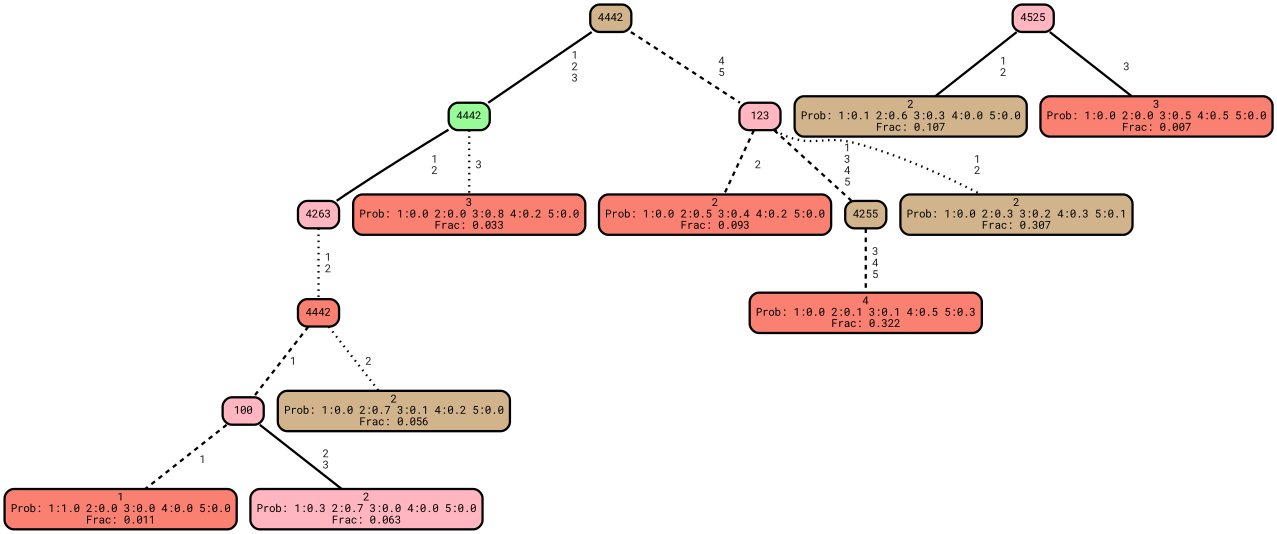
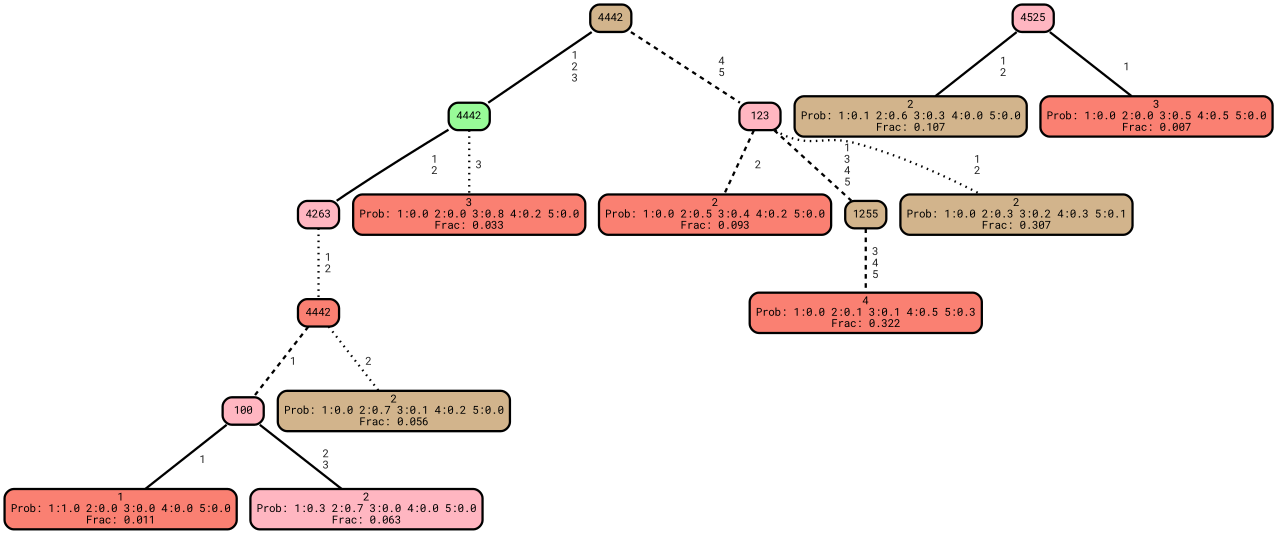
  graph {
    fontname="Roboto Mono"
    ranksep="0 equally"
    splines=straight
    node [color=black fillcolor=salmon fontcolor=black fontname="Roboto Mono" penwidth=3 shape=box style="filled, rounded"]
    edge [color=black fontcolor=grey14 fontname="Roboto Mono" fontweight=bold penwidth=3 style=solid]
    n1 [label="1\nProb: 1:1.0 2:0.0 3:0.0 4:0.0 5:0.0\nFrac: 0.011"]
    n2 [fillcolor=lightpink label=100]
    n3 [fillcolor=lightpink label="2\nProb: 1:0.3 2:0.7 3:0.0 4:0.0 5:0.0\nFrac: 0.063"]
    n4 [label=4442]
    n5 [fillcolor=tan label="2\nProb: 1:0.0 2:0.7 3:0.1 4:0.2 5:0.0\nFrac: 0.056"]
    n6 [fillcolor=lightpink label=4263]
    n7 [fillcolor=lightpink label=4525]
    n8 [fillcolor=tan label="2\nProb: 1:0.1 2:0.6 3:0.3 4:0.0 5:0.0\nFrac: 0.107"]
    n9 [label="3\nProb: 1:0.0 2:0.0 3:0.5 4:0.5 5:0.0\nFrac: 0.007"]
    n10 [fillcolor=palegreen label=4442]
    n11 [label="3\nProb: 1:0.0 2:0.0 3:0.8 4:0.2 5:0.0\nFrac: 0.033"]
    n12 [fillcolor=tan label=4442]
    n13 [fillcolor=lightpink label=123]
    n14 [label="2\nProb: 1:0.0 2:0.5 3:0.4 4:0.2 5:0.0\nFrac: 0.093"]
-   n15 [fillcolor=tan label=4255]
+   n15 [fillcolor=tan label=1255]
    n16 [fillcolor=tan label="2\nProb: 1:0.0 2:0.3 3:0.2 4:0.3 5:0.1\nFrac: 0.307"]
    n17 [label="4\nProb: 1:0.0 2:0.1 3:0.1 4:0.5 5:0.3\nFrac: 0.322"]
    subgraph sub_1 {
      rank=same
    }
-   n2 -- n1 [label=" 1" style=dashed]
+   n2 -- n1 [label=" 1"]
    n2 -- n3 [label=" 2\n 3"]
    n4 -- n2 [label=" 1" style=dashed]
    n4 -- n5 [label=" 2" style=dotted]
    n6 -- n4 [label=" 1\n 2" style=dotted]
    n7 -- n8 [label=" 1\n 2"]
-   n7 -- n9 [label=" 3"]
+   n7 -- n9 [label=" 1"]
    n10 -- n6 [label=" 1\n 2"]
    n10 -- n11 [label=" 3" style=dotted]
    n12 -- n10 [label=" 1\n 2\n 3"]
    n12 -- n13 [label=" 4\n 5" style=dashed]
    n13 -- n14 [label=" 2" style=dashed]
    n13 -- n15 [label=" 1\n 3\n 4\n 5" style=dashed]
    n13 -- n16 [label=" 1\n 2" style=dotted]
    n15 -- n17 [label=" 3\n 4\n 5" style=dashed]
  }
